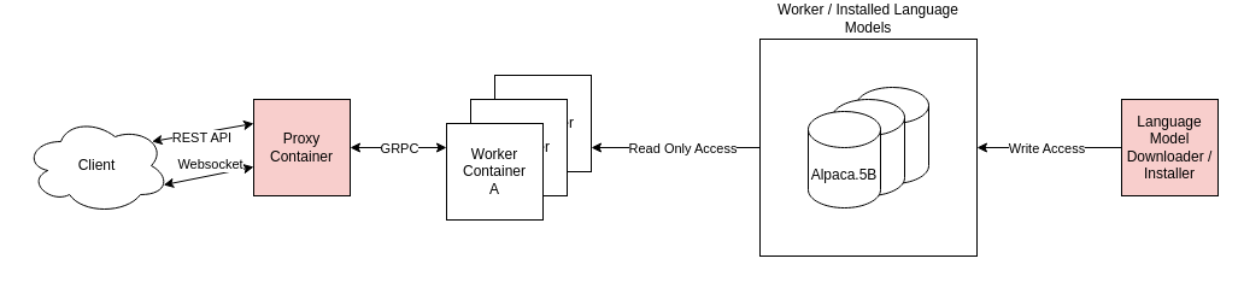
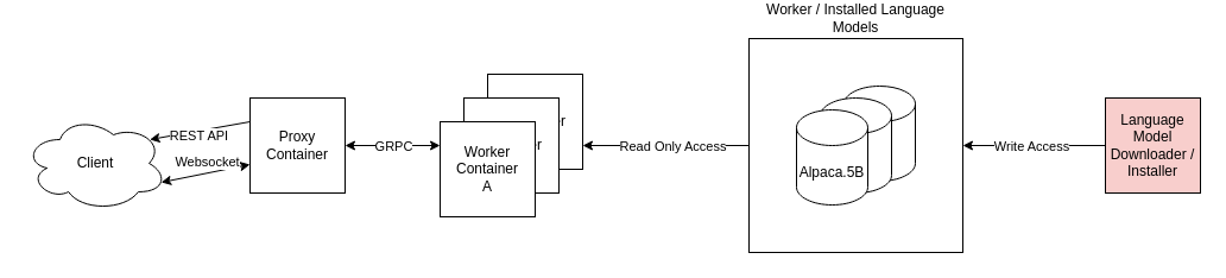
  <mxCell id="0" />
  <mxCell id="1" parent="0" />
  <mxCell id="2" value="" style="group;labelPosition=center;verticalLabelPosition=bottom;align=center;verticalAlign=top;" vertex="1" connectable="0" parent="1"><mxGeometry x="630" y="20" width="180" height="180" as="geometry" /></mxCell>
  <mxCell id="3" value="Worker / Installed Language Models" style="whiteSpace=wrap;html=1;aspect=fixed;labelPosition=center;verticalLabelPosition=top;align=center;verticalAlign=bottom;" vertex="1" parent="2"><mxGeometry width="180" height="180" as="geometry" /></mxCell>
  <mxCell id="4" value="" style="shape=cylinder3;whiteSpace=wrap;html=1;boundedLbl=1;backgroundOutline=1;size=15;" vertex="1" parent="2"><mxGeometry x="80" y="40" width="60" height="80" as="geometry" /></mxCell>
  <mxCell id="5" value="" style="shape=cylinder3;whiteSpace=wrap;html=1;boundedLbl=1;backgroundOutline=1;size=15;" vertex="1" parent="2"><mxGeometry x="60" y="50" width="60" height="80" as="geometry" /></mxCell>
  <mxCell id="6" value="Alpaca.5B" style="shape=cylinder3;whiteSpace=wrap;html=1;boundedLbl=1;backgroundOutline=1;size=15;" vertex="1" parent="2"><mxGeometry x="40" y="60" width="60" height="80" as="geometry" /></mxCell>
  <mxCell id="7" value="" style="endArrow=classic;html=1;rounded=0;entryX=1;entryY=0.5;entryDx=0;entryDy=0;exitX=0;exitY=0.5;exitDx=0;exitDy=0;exitPerimeter=0;" edge="1" parent="1" target="3"><mxGeometry width="50" height="50" relative="1" as="geometry"><mxPoint x="930" y="110" as="sourcePoint" /><mxPoint x="710" y="220" as="targetPoint" /></mxGeometry></mxCell>
  <mxCell id="8" value="Write Access" style="edgeLabel;html=1;align=center;verticalAlign=middle;resizable=0;points=[];" vertex="1" connectable="0" parent="7"><mxGeometry x="-0.138" y="1" relative="1" as="geometry"><mxPoint x="-11" y="-1" as="offset" /></mxGeometry></mxCell>
  <mxCell id="9" value="&lt;div&gt;Worker Container&lt;/div&gt;&lt;div&gt;A&lt;br&gt;&lt;/div&gt;" style="whiteSpace=wrap;html=1;aspect=fixed;" vertex="1" parent="1"><mxGeometry x="410" y="50" width="80" height="80" as="geometry" /></mxCell>
  <mxCell id="10" value="&lt;div&gt;Worker Container&lt;/div&gt;&lt;div&gt;A&lt;br&gt;&lt;/div&gt;" style="whiteSpace=wrap;html=1;aspect=fixed;" vertex="1" parent="1"><mxGeometry x="390" y="70" width="80" height="80" as="geometry" /></mxCell>
  <mxCell id="11" value="&lt;div&gt;Worker Container&lt;/div&gt;&lt;div&gt;A&lt;br&gt;&lt;/div&gt;" style="whiteSpace=wrap;html=1;aspect=fixed;" vertex="1" parent="1"><mxGeometry x="370" y="90" width="80" height="80" as="geometry" /></mxCell>
  <mxCell id="12" value="" style="endArrow=classic;html=1;rounded=0;entryX=1;entryY=0.75;entryDx=0;entryDy=0;exitX=0;exitY=0.5;exitDx=0;exitDy=0;" edge="1" parent="1" source="3" target="9"><mxGeometry width="50" height="50" relative="1" as="geometry"><mxPoint x="670" y="270" as="sourcePoint" /><mxPoint x="720" y="220" as="targetPoint" /></mxGeometry></mxCell>
  <mxCell id="13" value="Read Only Access" style="edgeLabel;html=1;align=center;verticalAlign=middle;resizable=0;points=[];" vertex="1" connectable="0" parent="12"><mxGeometry x="0.42" y="-1" relative="1" as="geometry"><mxPoint x="34" y="1" as="offset" /></mxGeometry></mxCell>
  <mxCell id="14" value="Client" style="ellipse;shape=cloud;whiteSpace=wrap;html=1;" vertex="1" parent="1"><mxGeometry x="20" y="85" width="120" height="80" as="geometry" /></mxCell>
- <mxCell id="15" value="Proxy Container" style="whiteSpace=wrap;html=1;aspect=fixed;fillColor=#f8cecc;" vertex="1" parent="1"><mxGeometry x="210" y="70" width="80" height="80" as="geometry" /></mxCell>
+ <mxCell id="15" value="Proxy Container" style="whiteSpace=wrap;html=1;aspect=fixed;" vertex="1" parent="1"><mxGeometry x="210" y="70" width="80" height="80" as="geometry" /></mxCell>
  <mxCell id="16" value="" style="endArrow=classic;startArrow=classic;html=1;rounded=0;entryX=0;entryY=0.25;entryDx=0;entryDy=0;exitX=1;exitY=0.5;exitDx=0;exitDy=0;" edge="1" parent="1" source="15" target="11"><mxGeometry width="50" height="50" relative="1" as="geometry"><mxPoint x="560" y="110" as="sourcePoint" /><mxPoint x="610" y="60" as="targetPoint" /></mxGeometry></mxCell>
  <mxCell id="17" value="GRPC" style="edgeLabel;html=1;align=center;verticalAlign=middle;resizable=0;points=[];" vertex="1" connectable="0" parent="16"><mxGeometry x="0.354" y="-1" relative="1" as="geometry"><mxPoint x="-14" y="-1" as="offset" /></mxGeometry></mxCell>
- <mxCell id="18" value="" style="endArrow=classic;startArrow=classic;html=1;rounded=0;exitX=0.88;exitY=0.25;exitDx=0;exitDy=0;exitPerimeter=0;entryX=0;entryY=0.25;entryDx=0;entryDy=0;" edge="1" parent="1" source="14" target="15"><mxGeometry width="50" height="50" relative="1" as="geometry"><mxPoint x="560" y="110" as="sourcePoint" /><mxPoint x="610" y="60" as="targetPoint" /></mxGeometry></mxCell>
+ <mxCell id="18" value="" style="endArrow=none;startArrow=classic;html=1;rounded=0;exitX=0.88;exitY=0.25;exitDx=0;exitDy=0;exitPerimeter=0;entryX=0;entryY=0.25;entryDx=0;entryDy=0;" edge="1" parent="1" source="14" target="15"><mxGeometry width="50" height="50" relative="1" as="geometry"><mxPoint x="560" y="110" as="sourcePoint" /><mxPoint x="610" y="60" as="targetPoint" /></mxGeometry></mxCell>
  <mxCell id="19" value="REST API" style="edgeLabel;html=1;align=center;verticalAlign=middle;resizable=0;points=[];" vertex="1" connectable="0" parent="18"><mxGeometry x="-0.486" y="2" relative="1" as="geometry"><mxPoint x="20" y="2" as="offset" /></mxGeometry></mxCell>
  <mxCell id="20" value="" style="endArrow=classic;startArrow=classic;html=1;rounded=0;exitX=0.96;exitY=0.7;exitDx=0;exitDy=0;exitPerimeter=0;" edge="1" parent="1" source="14"><mxGeometry width="50" height="50" relative="1" as="geometry"><mxPoint x="560" y="110" as="sourcePoint" /><mxPoint x="210" y="126" as="targetPoint" /></mxGeometry></mxCell>
  <mxCell id="21" value="Websocket" style="edgeLabel;html=1;align=center;verticalAlign=middle;resizable=0;points=[];" vertex="1" connectable="0" parent="20"><mxGeometry x="0.458" y="-2" relative="1" as="geometry"><mxPoint x="-17" y="-8" as="offset" /></mxGeometry></mxCell>
  <mxCell id="22" value="Language Model Downloader / Installer" style="whiteSpace=wrap;html=1;aspect=fixed;fillColor=#f8cecc;" vertex="1" parent="1"><mxGeometry x="930" y="70" width="80" height="80" as="geometry" /></mxCell>
